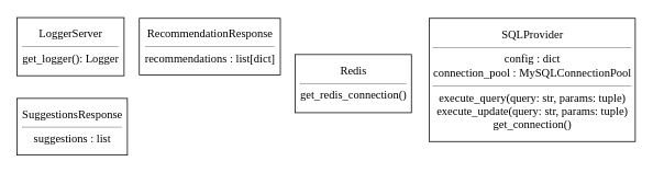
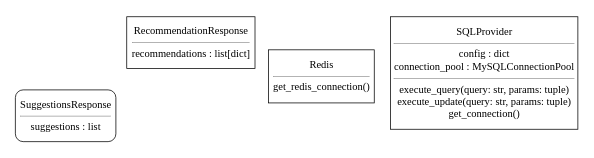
  <mxCell id="0" />
  <mxCell id="1" parent="0" />
- <mxCell id="2" value="&lt;font style='font-size: 14.0px;' face='Times New Roman,serif' color='#000000'&gt;LoggerServer&lt;/font&gt;&lt;hr size='1'/&gt;&lt;div&gt;&lt;font style='font-size: 14.0px;' face='Times New Roman,serif' color='#000000'&gt;get_logger(): Logger&lt;/font&gt;&lt;/div&gt;" style="verticalAlign=middle;html=1;rounded=0;labelBackgroundColor=none;strokeColor=black;fillColor=none;strokeWidth=1;dashed=0;" parent="1" vertex="1"><mxGeometry x="20" y="20.6" width="130" height="70.8" as="geometry" /></mxCell>
  <mxCell id="3" value="&lt;font style='font-size: 14.0px;' face='Times New Roman,serif' color='#000000'&gt;RecommendationResponse&lt;/font&gt;&lt;hr size='1'/&gt;&lt;div&gt;&lt;font style='font-size: 14.0px;' face='Times New Roman,serif' color='#000000'&gt;recommendations : list[dict]&lt;/font&gt;&lt;/div&gt;" style="verticalAlign=middle;html=1;rounded=0;labelBackgroundColor=none;strokeColor=black;fillColor=none;strokeWidth=1;dashed=0;" parent="1" vertex="1"><mxGeometry x="168.5" y="21.5" width="171" height="69" as="geometry" /></mxCell>
  <mxCell id="4" value="&lt;font style='font-size: 14.0px;' face='Times New Roman,serif' color='#000000'&gt;Redis&lt;/font&gt;&lt;hr size='1'/&gt;&lt;div&gt;&lt;font style='font-size: 14.0px;' face='Times New Roman,serif' color='#000000'&gt;get_redis_connection()&lt;/font&gt;&lt;/div&gt;" style="verticalAlign=middle;html=1;rounded=0;labelBackgroundColor=none;strokeColor=black;fillColor=none;strokeWidth=1;dashed=0;" parent="1" vertex="1"><mxGeometry x="357.5" y="65.6" width="141" height="70.8" as="geometry" /></mxCell>
  <mxCell id="5" value="&lt;font style='font-size: 14.0px;' face='Times New Roman,serif' color='#000000'&gt;SQLProvider&lt;/font&gt;&lt;hr size='1'/&gt;&lt;div&gt;&lt;font style='font-size: 14.0px;' face='Times New Roman,serif' color='#000000'&gt;config : dict&lt;br/&gt;connection_pool : MySQLConnectionPool&lt;/font&gt;&lt;/div&gt;&lt;hr size='1'/&gt;&lt;div&gt;&lt;font style='font-size: 14.0px;' face='Times New Roman,serif' color='#000000'&gt;execute_query(query: str, params: tuple)&lt;br/&gt;execute_update(query: str, params: tuple)&lt;br/&gt;get_connection()&lt;/font&gt;&lt;/div&gt;" style="verticalAlign=middle;html=1;rounded=0;labelBackgroundColor=none;strokeColor=black;fillColor=none;strokeWidth=1;dashed=0;" parent="1" vertex="1"><mxGeometry x="520" y="21.5" width="250" height="150" as="geometry" /></mxCell>
- <mxCell id="6" value="&lt;font style='font-size: 14.0px;' face='Times New Roman,serif' color='#000000'&gt;SuggestionsResponse&lt;/font&gt;&lt;hr size='1'/&gt;&lt;div&gt;&lt;font style='font-size: 14.0px;' face='Times New Roman,serif' color='#000000'&gt;suggestions : list&lt;/font&gt;&lt;/div&gt;" style="verticalAlign=middle;html=1;rounded=0;labelBackgroundColor=none;strokeColor=black;fillColor=none;strokeWidth=1;dashed=0;" parent="1" vertex="1"><mxGeometry x="20" y="119" width="134" height="69" as="geometry" /></mxCell>
+ <mxCell id="6" value="&lt;font style='font-size: 14.0px;' face='Times New Roman,serif' color='#000000'&gt;SuggestionsResponse&lt;/font&gt;&lt;hr size='1'/&gt;&lt;div&gt;&lt;font style='font-size: 14.0px;' face='Times New Roman,serif' color='#000000'&gt;suggestions : list&lt;/font&gt;&lt;/div&gt;" style="verticalAlign=middle;html=1;labelBackgroundColor=none;strokeColor=black;fillColor=none;strokeWidth=1;dashed=0;rounded=1;" parent="1" vertex="1"><mxGeometry x="20" y="119" width="134" height="69" as="geometry" /></mxCell>
